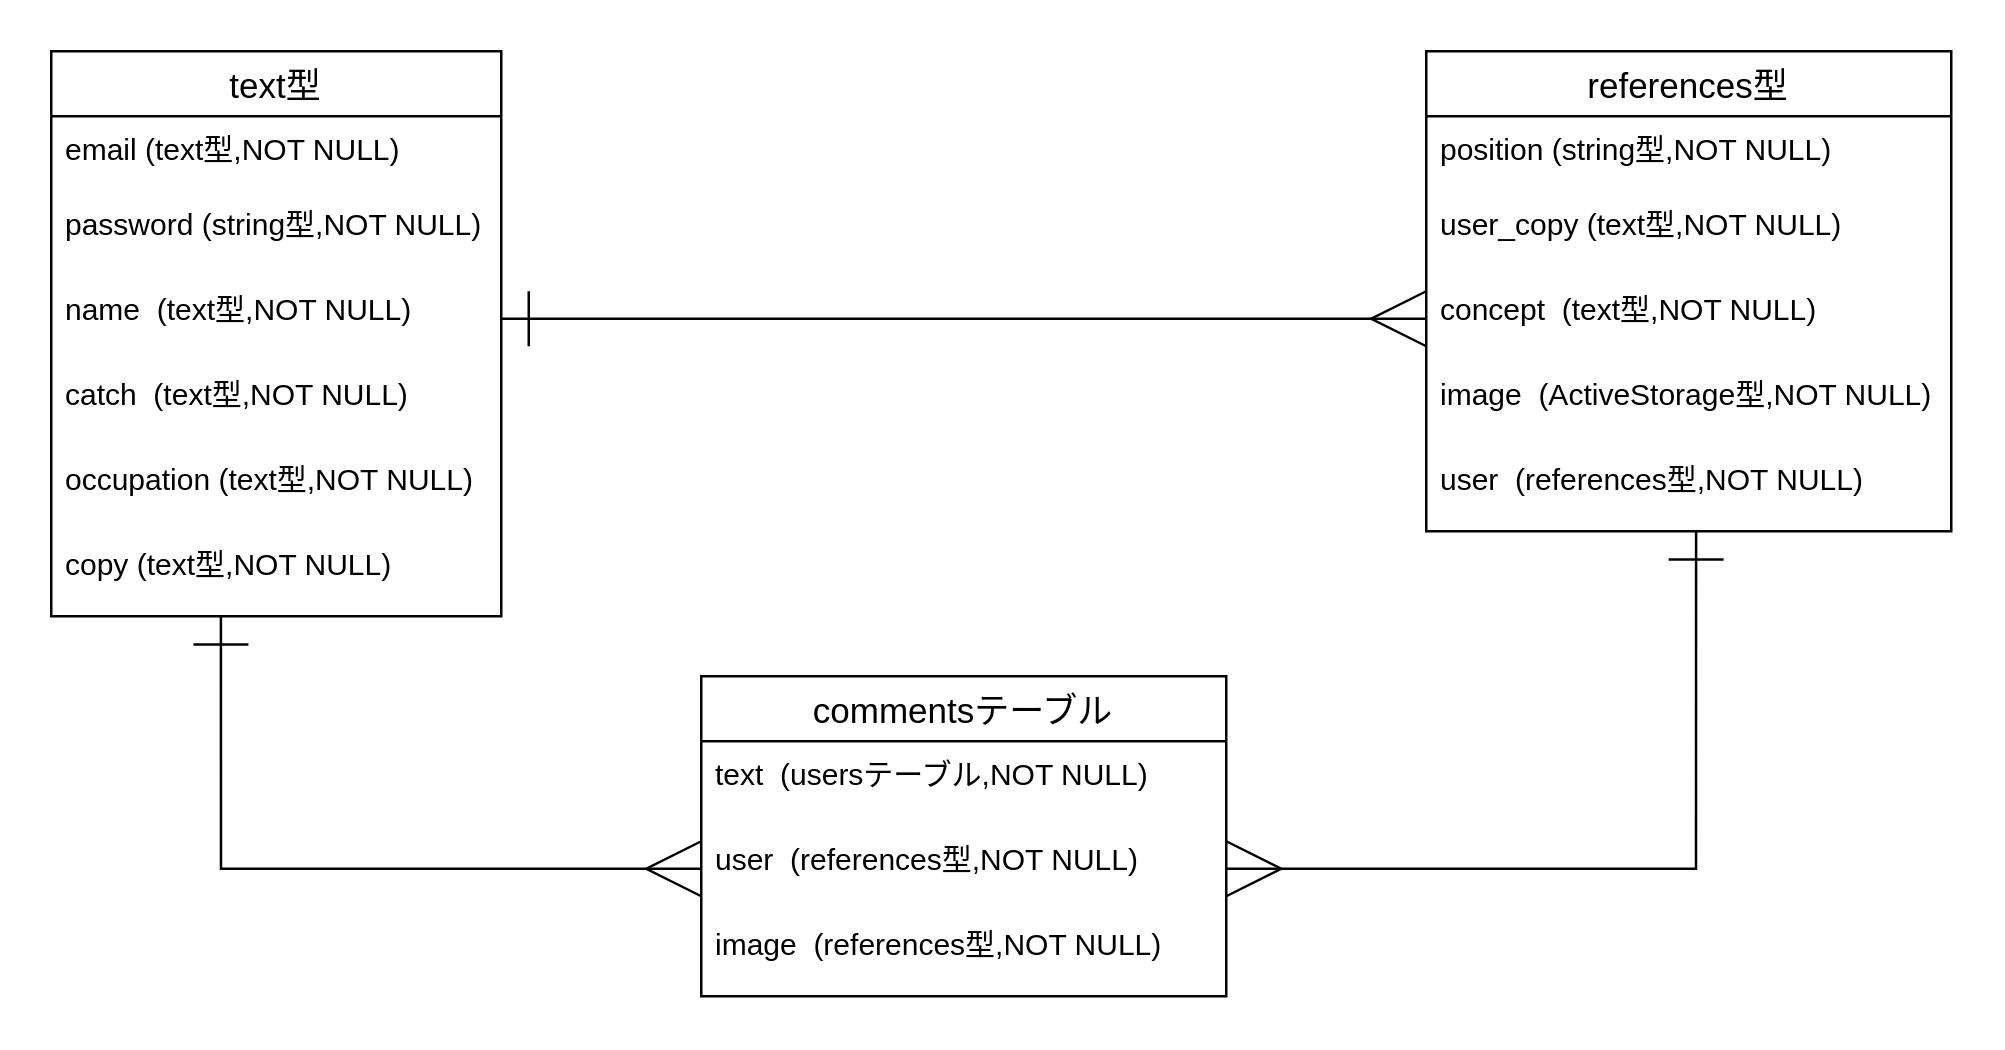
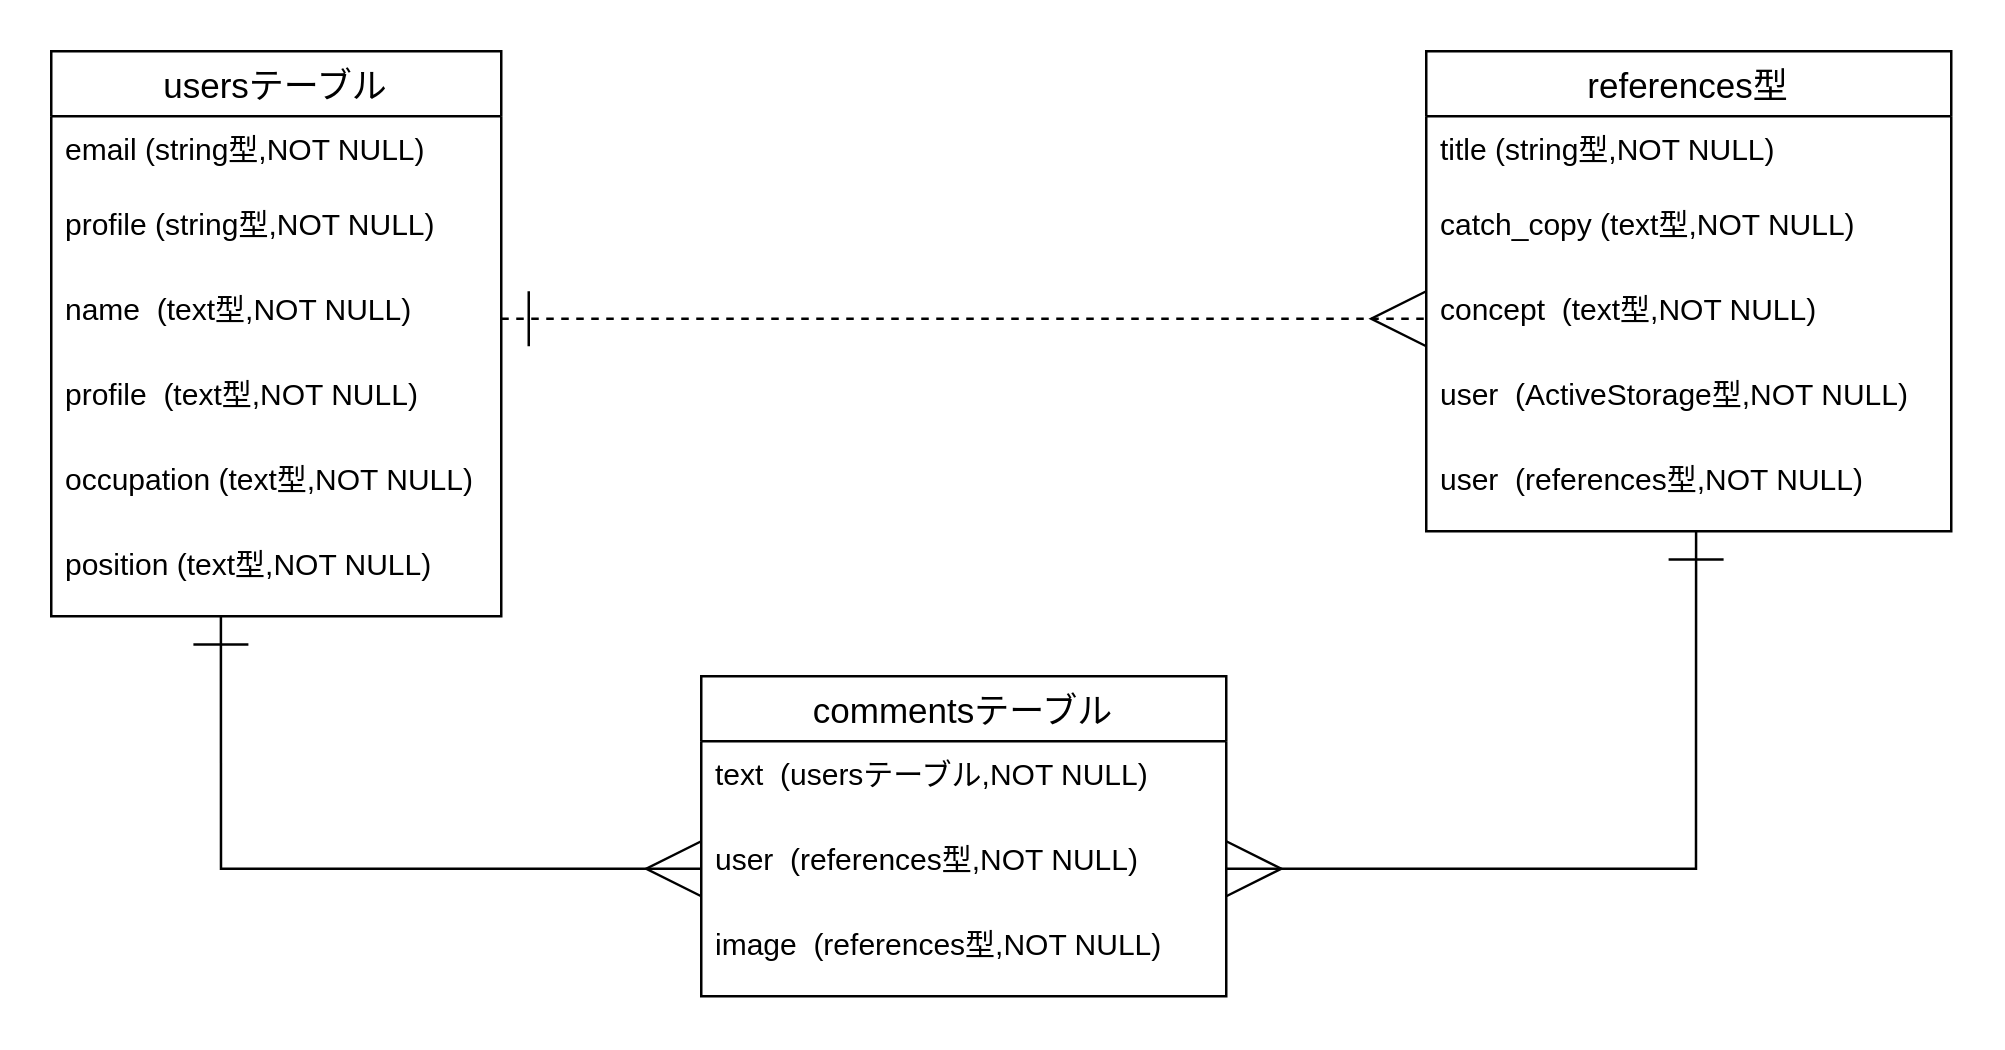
  <mxCell id="0" />
  <mxCell id="1" parent="0" />
- <mxCell id="2" value="text型" style="swimlane;fontStyle=0;childLayout=stackLayout;horizontal=1;startSize=26;horizontalStack=0;resizeParent=1;resizeParentMax=0;resizeLast=0;collapsible=1;marginBottom=0;align=center;fontSize=14;" vertex="1" parent="1"><mxGeometry x="20" y="20" width="180" height="226" as="geometry" /></mxCell>
- <mxCell id="3" value="email (text型,NOT NULL)" style="text;strokeColor=none;fillColor=none;spacingLeft=4;spacingRight=4;overflow=hidden;rotatable=0;points=[[0,0.5],[1,0.5]];portConstraint=eastwest;fontSize=12;" vertex="1" parent="2"><mxGeometry y="26" width="180" height="30" as="geometry" /></mxCell>
- <mxCell id="4" value="password (string型,NOT NULL)" style="text;strokeColor=none;fillColor=none;spacingLeft=4;spacingRight=4;overflow=hidden;rotatable=0;points=[[0,0.5],[1,0.5]];portConstraint=eastwest;fontSize=12;" vertex="1" parent="2"><mxGeometry y="56" width="180" height="34" as="geometry" /></mxCell>
+ <mxCell id="2" value="usersテーブル" style="swimlane;fontStyle=0;childLayout=stackLayout;horizontal=1;startSize=26;horizontalStack=0;resizeParent=1;resizeParentMax=0;resizeLast=0;collapsible=1;marginBottom=0;align=center;fontSize=14;" vertex="1" parent="1"><mxGeometry x="20" y="20" width="180" height="226" as="geometry" /></mxCell>
+ <mxCell id="3" value="email (string型,NOT NULL)" style="text;strokeColor=none;fillColor=none;spacingLeft=4;spacingRight=4;overflow=hidden;rotatable=0;points=[[0,0.5],[1,0.5]];portConstraint=eastwest;fontSize=12;" vertex="1" parent="2"><mxGeometry y="26" width="180" height="30" as="geometry" /></mxCell>
+ <mxCell id="4" value="profile (string型,NOT NULL)" style="text;strokeColor=none;fillColor=none;spacingLeft=4;spacingRight=4;overflow=hidden;rotatable=0;points=[[0,0.5],[1,0.5]];portConstraint=eastwest;fontSize=12;" vertex="1" parent="2"><mxGeometry y="56" width="180" height="34" as="geometry" /></mxCell>
  <mxCell id="5" value="name  (text型,NOT NULL)" style="text;strokeColor=none;fillColor=none;spacingLeft=4;spacingRight=4;overflow=hidden;rotatable=0;points=[[0,0.5],[1,0.5]];portConstraint=eastwest;fontSize=12;" vertex="1" parent="2"><mxGeometry y="90" width="180" height="34" as="geometry" /></mxCell>
- <mxCell id="6" value="catch  (text型,NOT NULL)" style="text;strokeColor=none;fillColor=none;spacingLeft=4;spacingRight=4;overflow=hidden;rotatable=0;points=[[0,0.5],[1,0.5]];portConstraint=eastwest;fontSize=12;" vertex="1" parent="2"><mxGeometry y="124" width="180" height="34" as="geometry" /></mxCell>
+ <mxCell id="6" value="profile  (text型,NOT NULL)" style="text;strokeColor=none;fillColor=none;spacingLeft=4;spacingRight=4;overflow=hidden;rotatable=0;points=[[0,0.5],[1,0.5]];portConstraint=eastwest;fontSize=12;" vertex="1" parent="2"><mxGeometry y="124" width="180" height="34" as="geometry" /></mxCell>
  <mxCell id="7" value="occupation (text型,NOT NULL)" style="text;strokeColor=none;fillColor=none;spacingLeft=4;spacingRight=4;overflow=hidden;rotatable=0;points=[[0,0.5],[1,0.5]];portConstraint=eastwest;fontSize=12;" vertex="1" parent="2"><mxGeometry y="158" width="180" height="34" as="geometry" /></mxCell>
- <mxCell id="8" value="copy (text型,NOT NULL)" style="text;strokeColor=none;fillColor=none;spacingLeft=4;spacingRight=4;overflow=hidden;rotatable=0;points=[[0,0.5],[1,0.5]];portConstraint=eastwest;fontSize=12;" vertex="1" parent="2"><mxGeometry y="192" width="180" height="34" as="geometry" /></mxCell>
+ <mxCell id="8" value="position (text型,NOT NULL)" style="text;strokeColor=none;fillColor=none;spacingLeft=4;spacingRight=4;overflow=hidden;rotatable=0;points=[[0,0.5],[1,0.5]];portConstraint=eastwest;fontSize=12;" vertex="1" parent="2"><mxGeometry y="192" width="180" height="34" as="geometry" /></mxCell>
  <mxCell id="9" value="references型" style="swimlane;fontStyle=0;childLayout=stackLayout;horizontal=1;startSize=26;horizontalStack=0;resizeParent=1;resizeParentMax=0;resizeLast=0;collapsible=1;marginBottom=0;align=center;fontSize=14;" vertex="1" parent="1"><mxGeometry x="570" y="20" width="210" height="192" as="geometry" /></mxCell>
- <mxCell id="10" value="position (string型,NOT NULL)" style="text;strokeColor=none;fillColor=none;spacingLeft=4;spacingRight=4;overflow=hidden;rotatable=0;points=[[0,0.5],[1,0.5]];portConstraint=eastwest;fontSize=12;" vertex="1" parent="9"><mxGeometry y="26" width="210" height="30" as="geometry" /></mxCell>
- <mxCell id="11" value="user_copy (text型,NOT NULL)" style="text;strokeColor=none;fillColor=none;spacingLeft=4;spacingRight=4;overflow=hidden;rotatable=0;points=[[0,0.5],[1,0.5]];portConstraint=eastwest;fontSize=12;" vertex="1" parent="9"><mxGeometry y="56" width="210" height="34" as="geometry" /></mxCell>
+ <mxCell id="10" value="title (string型,NOT NULL)" style="text;strokeColor=none;fillColor=none;spacingLeft=4;spacingRight=4;overflow=hidden;rotatable=0;points=[[0,0.5],[1,0.5]];portConstraint=eastwest;fontSize=12;" vertex="1" parent="9"><mxGeometry y="26" width="210" height="30" as="geometry" /></mxCell>
+ <mxCell id="11" value="catch_copy (text型,NOT NULL)" style="text;strokeColor=none;fillColor=none;spacingLeft=4;spacingRight=4;overflow=hidden;rotatable=0;points=[[0,0.5],[1,0.5]];portConstraint=eastwest;fontSize=12;" vertex="1" parent="9"><mxGeometry y="56" width="210" height="34" as="geometry" /></mxCell>
  <mxCell id="12" value="concept  (text型,NOT NULL)" style="text;strokeColor=none;fillColor=none;spacingLeft=4;spacingRight=4;overflow=hidden;rotatable=0;points=[[0,0.5],[1,0.5]];portConstraint=eastwest;fontSize=12;" vertex="1" parent="9"><mxGeometry y="90" width="210" height="34" as="geometry" /></mxCell>
- <mxCell id="13" value="image  (ActiveStorage型,NOT NULL)" style="text;strokeColor=none;fillColor=none;spacingLeft=4;spacingRight=4;overflow=hidden;rotatable=0;points=[[0,0.5],[1,0.5]];portConstraint=eastwest;fontSize=12;" vertex="1" parent="9"><mxGeometry y="124" width="210" height="34" as="geometry" /></mxCell>
+ <mxCell id="13" value="user  (ActiveStorage型,NOT NULL)" style="text;strokeColor=none;fillColor=none;spacingLeft=4;spacingRight=4;overflow=hidden;rotatable=0;points=[[0,0.5],[1,0.5]];portConstraint=eastwest;fontSize=12;" vertex="1" parent="9"><mxGeometry y="124" width="210" height="34" as="geometry" /></mxCell>
  <mxCell id="14" value="user  (references型,NOT NULL)" style="text;strokeColor=none;fillColor=none;spacingLeft=4;spacingRight=4;overflow=hidden;rotatable=0;points=[[0,0.5],[1,0.5]];portConstraint=eastwest;fontSize=12;" vertex="1" parent="9"><mxGeometry y="158" width="210" height="34" as="geometry" /></mxCell>
  <mxCell id="15" value="commentsテーブル" style="swimlane;fontStyle=0;childLayout=stackLayout;horizontal=1;startSize=26;horizontalStack=0;resizeParent=1;resizeParentMax=0;resizeLast=0;collapsible=1;marginBottom=0;align=center;fontSize=14;" vertex="1" parent="1"><mxGeometry x="280" y="270" width="210" height="128" as="geometry" /></mxCell>
  <mxCell id="16" value="text  (usersテーブル,NOT NULL)" style="text;strokeColor=none;fillColor=none;spacingLeft=4;spacingRight=4;overflow=hidden;rotatable=0;points=[[0,0.5],[1,0.5]];portConstraint=eastwest;fontSize=12;" vertex="1" parent="15"><mxGeometry y="26" width="210" height="34" as="geometry" /></mxCell>
  <mxCell id="17" value="user  (references型,NOT NULL)" style="text;strokeColor=none;fillColor=none;spacingLeft=4;spacingRight=4;overflow=hidden;rotatable=0;points=[[0,0.5],[1,0.5]];portConstraint=eastwest;fontSize=12;" vertex="1" parent="15"><mxGeometry y="60" width="210" height="34" as="geometry" /></mxCell>
  <mxCell id="18" value="image  (references型,NOT NULL)" style="text;strokeColor=none;fillColor=none;spacingLeft=4;spacingRight=4;overflow=hidden;rotatable=0;points=[[0,0.5],[1,0.5]];portConstraint=eastwest;fontSize=12;" vertex="1" parent="15"><mxGeometry y="94" width="210" height="34" as="geometry" /></mxCell>
- <mxCell id="19" style="rounded=0;orthogonalLoop=1;jettySize=auto;html=1;exitX=1;exitY=0.5;exitDx=0;exitDy=0;entryX=0;entryY=0.5;entryDx=0;entryDy=0;startArrow=ERone;startFill=0;endArrow=ERmany;endFill=0;endSize=20;startSize=20;sourcePerimeterSpacing=20;targetPerimeterSpacing=20;" edge="1" parent="1" source="5" target="12"><mxGeometry relative="1" as="geometry" /></mxCell>
+ <mxCell id="19" style="rounded=0;orthogonalLoop=1;jettySize=auto;html=1;exitX=1;exitY=0.5;exitDx=0;exitDy=0;entryX=0;entryY=0.5;entryDx=0;entryDy=0;startArrow=ERone;startFill=0;endArrow=ERmany;endFill=0;endSize=20;startSize=20;sourcePerimeterSpacing=20;targetPerimeterSpacing=20;dashed=1;" edge="1" parent="1" source="5" target="12"><mxGeometry relative="1" as="geometry" /></mxCell>
  <mxCell id="20" style="edgeStyle=orthogonalEdgeStyle;rounded=0;orthogonalLoop=1;jettySize=auto;html=1;exitX=0;exitY=0.5;exitDx=0;exitDy=0;entryX=0.377;entryY=1.01;entryDx=0;entryDy=0;entryPerimeter=0;startArrow=ERmany;startFill=0;startSize=20;sourcePerimeterSpacing=20;endArrow=ERone;endFill=0;endSize=20;targetPerimeterSpacing=20;" edge="1" parent="1" source="17" target="8"><mxGeometry relative="1" as="geometry" /></mxCell>
  <mxCell id="21" style="edgeStyle=orthogonalEdgeStyle;rounded=0;orthogonalLoop=1;jettySize=auto;html=1;exitX=1;exitY=0.5;exitDx=0;exitDy=0;entryX=0.514;entryY=1.01;entryDx=0;entryDy=0;entryPerimeter=0;startArrow=ERmany;startFill=0;startSize=20;sourcePerimeterSpacing=20;endArrow=ERone;endFill=0;endSize=20;targetPerimeterSpacing=20;" edge="1" parent="1" source="17" target="14"><mxGeometry relative="1" as="geometry"><Array as="points"><mxPoint x="678" y="347" /></Array></mxGeometry></mxCell>
